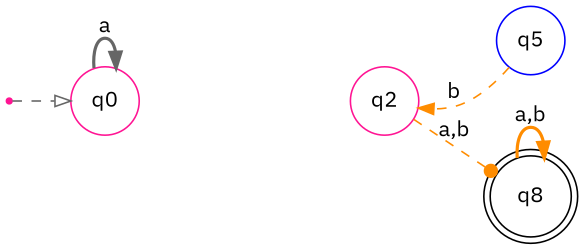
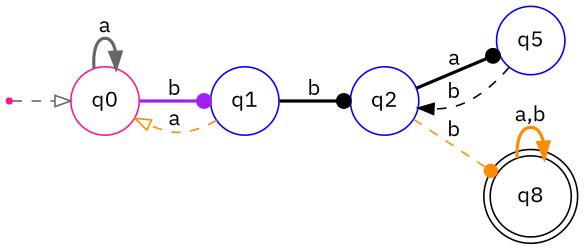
  digraph {
    fontname="IBM Plex Sans"
    rankdir=LR
    node [color=deeppink fontname="IBM Plex Sans" shape=circle]
    edge [arrowhead=dot color=darkorange fontname="IBM Plex Sans" style=bold]
    p [shape=point]
    q0
-   q2
+   q1 [color=blue]
+   q2 [color=blue]
    n5 [color=blue label=q5]
    n6 [color=black label=q8 shape=doublecircle]
    p -> q0 [arrowhead=onormal color=gray40 style=dashed]
    q0 -> q0 [arrowhead=normal color=gray40 label=a]
-   q2 -> n6 [label="a,b" style=dashed]
-   n5 -> q2 [arrowhead=normal label=b style=dashed]
+   q0 -> q1 [color=purple label=b]
+   q1 -> q0 [arrowhead=onormal label=a style=dashed]
+   q1 -> q2 [color=black label=b]
+   q2 -> n5 [color=black label=a]
+   q2 -> n6 [label=b style=dashed]
+   n5 -> q2 [arrowhead=normal color=black label=b style=dashed]
    n6 -> n6 [arrowhead=normal label="a,b"]
  }
